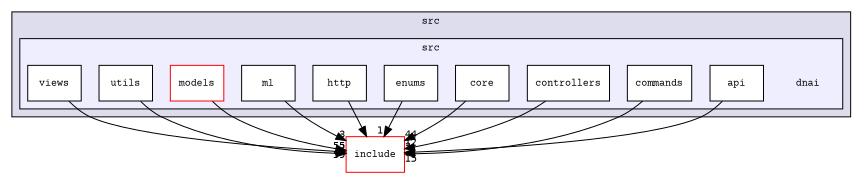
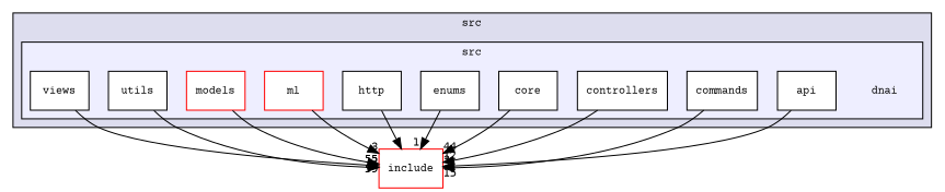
  digraph {
    compound=true
    fontname="Courier Prime"
    node [fontname="Courier Prime" fontsize=10 shape=box color=black fillcolor=white style=filled]
    edge [headlabel=3 labeldistance=1.5 labelfontname=Helvetica labelfontsize=10 fontname="Courier Prime"]
    n1 [label=dnai shape=plaintext color="" fillcolor="" style=""]
    n2 [label=api]
    n3 [label=commands]
    n4 [label=controllers]
    n5 [label=core]
    n6 [label=enums]
    n7 [label=http]
-   n8 [label=ml]
+   n8 [color=red label=ml]
    n9 [color=red label=models]
    n10 [label=utils]
    n11 [label=views]
    n12 [color=red label=include]
    subgraph cluster_1 {
      bgcolor="#ddddee"
      fontsize=10
      label=src
      pencolor=black
      subgraph cluster_2 {
        bgcolor="#eeeeff"
        fontsize=10
        pencolor=black
        n1
        n2
        n3
        n4
        n5
        n6
        n7
        n8
        n9
        n10
        n11
      }
    }
    n2 -> n12
    n3 -> n12 [headlabel=15]
    n4 -> n12 [headlabel=12]
    n5 -> n12 [headlabel=44]
    n6 -> n12 [headlabel=1]
    n7 -> n12 [headlabel=4]
    n8 -> n12
    n9 -> n12 [headlabel=59]
    n10 -> n12 [headlabel=2]
    n11 -> n12 [headlabel=55]
  }
